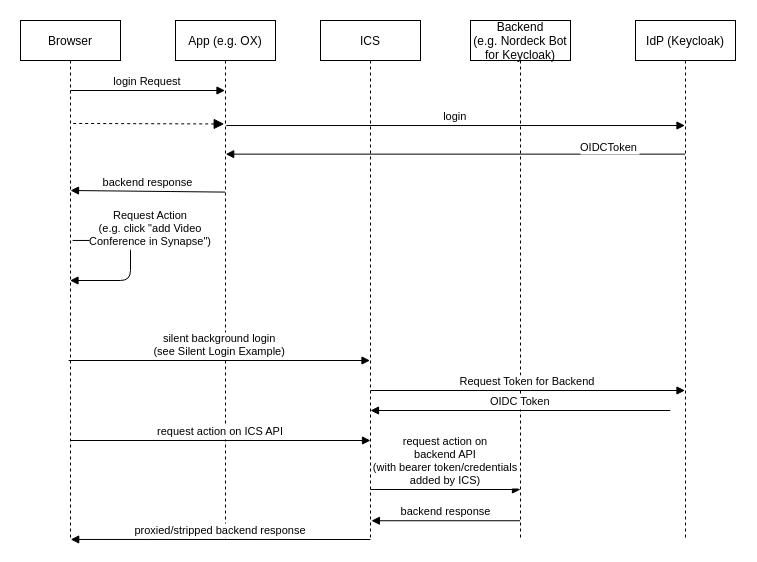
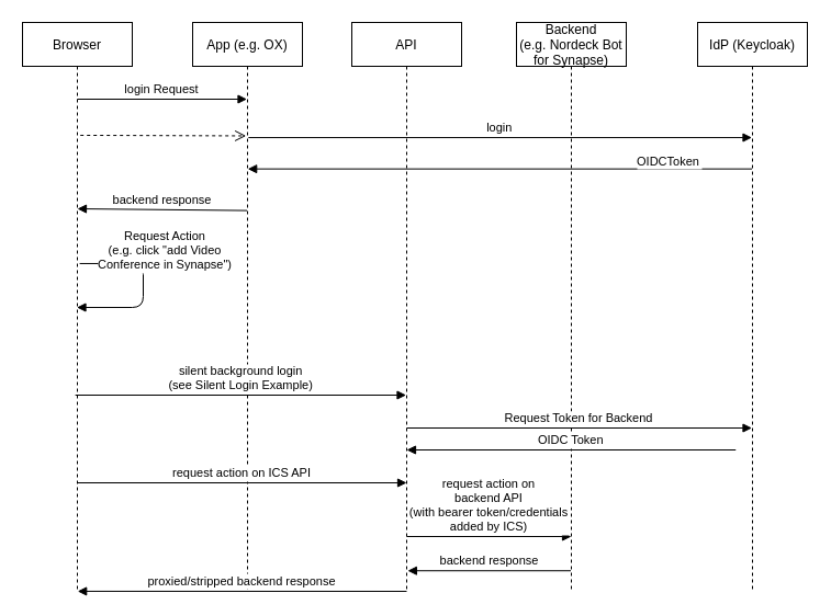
  <mxCell id="0" />
  <mxCell id="1" parent="0" />
  <mxCell id="2" value="App (e.g. OX)" style="shape=umlLifeline;perimeter=lifelinePerimeter;container=1;collapsible=0;recursiveResize=0;rounded=0;shadow=0;strokeWidth=1;" parent="1" vertex="1"><mxGeometry x="175" y="20" width="100" height="520" as="geometry" /></mxCell>
  <mxCell id="3" value="silent background login&#10;(see Silent Login Example)" style="verticalAlign=bottom;endArrow=block;shadow=0;strokeWidth=1;exitX=0.508;exitY=0.202;exitDx=0;exitDy=0;exitPerimeter=0;" parent="2" target="14" edge="1"><mxGeometry relative="1" as="geometry"><mxPoint x="-106.85" y="340.0" as="sourcePoint" /><mxPoint x="206.85" y="340.0" as="targetPoint" /></mxGeometry></mxCell>
  <mxCell id="4" value="backend response" style="verticalAlign=bottom;endArrow=block;shadow=0;strokeWidth=1;exitX=0.495;exitY=0.33;exitDx=0;exitDy=0;exitPerimeter=0;" parent="2" source="2" edge="1"><mxGeometry relative="1" as="geometry"><mxPoint x="45.9" y="171" as="sourcePoint" /><mxPoint x="-105" y="170" as="targetPoint" /></mxGeometry></mxCell>
- <mxCell id="5" value="Backend&#10;(e.g. Nordeck Bot&#10;for Keycloak)" style="shape=umlLifeline;perimeter=lifelinePerimeter;container=1;collapsible=0;recursiveResize=0;rounded=0;shadow=0;strokeWidth=1;" parent="1" vertex="1"><mxGeometry x="470" y="20" width="100" height="520" as="geometry" /></mxCell>
+ <mxCell id="5" value="Backend&#10;(e.g. Nordeck Bot&#10;for Synapse)" style="shape=umlLifeline;perimeter=lifelinePerimeter;container=1;collapsible=0;recursiveResize=0;rounded=0;shadow=0;strokeWidth=1;" parent="1" vertex="1"><mxGeometry x="470" y="20" width="100" height="520" as="geometry" /></mxCell>
  <mxCell id="6" value="request action on&#10;backend API&#10;(with bearer token/credentials&#10;added by ICS)" style="verticalAlign=bottom;endArrow=block;shadow=0;strokeWidth=1;" parent="5" edge="1"><mxGeometry relative="1" as="geometry"><mxPoint x="-100.0" y="469" as="sourcePoint" /><mxPoint x="50" y="469" as="targetPoint" /></mxGeometry></mxCell>
  <mxCell id="7" value="login Request" style="verticalAlign=bottom;endArrow=block;shadow=0;strokeWidth=1;" parent="1" target="2" edge="1"><mxGeometry relative="1" as="geometry"><mxPoint x="70" y="90" as="sourcePoint" /><mxPoint x="230" y="90" as="targetPoint" /></mxGeometry></mxCell>
  <mxCell id="8" value="Browser" style="shape=umlLifeline;perimeter=lifelinePerimeter;container=1;collapsible=0;recursiveResize=0;rounded=0;shadow=0;strokeWidth=1;" parent="1" vertex="1"><mxGeometry x="20" y="20" width="100" height="520" as="geometry" /></mxCell>
  <mxCell id="9" value="IdP (Keycloak)" style="shape=umlLifeline;perimeter=lifelinePerimeter;container=1;collapsible=0;recursiveResize=0;rounded=0;shadow=0;strokeWidth=1;" parent="1" vertex="1"><mxGeometry x="635" y="20" width="100" height="520" as="geometry" /></mxCell>
  <mxCell id="10" value="login" style="verticalAlign=bottom;endArrow=block;shadow=0;strokeWidth=1;exitX=0.508;exitY=0.202;exitDx=0;exitDy=0;exitPerimeter=0;" parent="1" source="2" target="9" edge="1"><mxGeometry relative="1" as="geometry"><mxPoint x="230" y="110" as="sourcePoint" /><mxPoint x="380" y="110" as="targetPoint" /></mxGeometry></mxCell>
  <mxCell id="11" value="Request Action&#10;(e.g. click &quot;add Video &#10;Conference in Synapse&quot;)" style="verticalAlign=bottom;endArrow=block;shadow=0;strokeWidth=1;exitX=0.521;exitY=0.423;exitDx=0;exitDy=0;exitPerimeter=0;" parent="1" source="8" target="8" edge="1"><mxGeometry x="-0.141" y="20" relative="1" as="geometry"><mxPoint x="70" y="202" as="sourcePoint" /><mxPoint x="130" y="270" as="targetPoint" /><Array as="points"><mxPoint x="130" y="240" /><mxPoint x="130" y="280" /></Array><mxPoint as="offset" /></mxGeometry></mxCell>
  <mxCell id="12" value="OIDCToken" style="verticalAlign=bottom;endArrow=block;shadow=0;strokeWidth=1;entryX=0.502;entryY=0.257;entryDx=0;entryDy=0;entryPerimeter=0;" parent="1" source="9" target="2" edge="1"><mxGeometry x="-0.668" y="2" relative="1" as="geometry"><mxPoint x="540" y="140" as="sourcePoint" /><mxPoint x="230" y="180" as="targetPoint" /><mxPoint as="offset" /></mxGeometry></mxCell>
- <mxCell id="13" value="" style="verticalAlign=bottom;endArrow=block;dashed=1;endSize=8;exitX=0.527;exitY=0.198;shadow=0;strokeWidth=1;exitDx=0;exitDy=0;exitPerimeter=0;entryX=0.487;entryY=0.199;entryDx=0;entryDy=0;entryPerimeter=0;" parent="1" source="8" target="2" edge="1"><mxGeometry relative="1" as="geometry"><mxPoint x="225" y="110" as="targetPoint" /><mxPoint x="60" y="110" as="sourcePoint" /></mxGeometry></mxCell>
- <mxCell id="14" value="ICS" style="shape=umlLifeline;perimeter=lifelinePerimeter;container=1;collapsible=0;recursiveResize=0;rounded=0;shadow=0;strokeWidth=1;" parent="1" vertex="1"><mxGeometry x="320" y="20" width="100" height="520" as="geometry" /></mxCell>
+ <mxCell id="13" value="" style="verticalAlign=bottom;endArrow=open;dashed=1;endSize=8;exitX=0.527;exitY=0.198;shadow=0;strokeWidth=1;exitDx=0;exitDy=0;exitPerimeter=0;entryX=0.487;entryY=0.199;entryDx=0;entryDy=0;entryPerimeter=0;" parent="1" source="8" target="2" edge="1"><mxGeometry relative="1" as="geometry"><mxPoint x="225" y="110" as="targetPoint" /><mxPoint x="60" y="110" as="sourcePoint" /></mxGeometry></mxCell>
+ <mxCell id="14" value="API" style="shape=umlLifeline;perimeter=lifelinePerimeter;container=1;collapsible=0;recursiveResize=0;rounded=0;shadow=0;strokeWidth=1;" parent="1" vertex="1"><mxGeometry x="320" y="20" width="100" height="520" as="geometry" /></mxCell>
  <mxCell id="15" value="OIDC Token" style="verticalAlign=bottom;endArrow=block;shadow=0;strokeWidth=1;" parent="14" edge="1"><mxGeometry relative="1" as="geometry"><mxPoint x="349.75" y="390" as="sourcePoint" /><mxPoint x="50" y="390" as="targetPoint" /></mxGeometry></mxCell>
  <mxCell id="16" value="Request Token for Backend" style="verticalAlign=bottom;endArrow=block;shadow=0;strokeWidth=1;exitX=0.508;exitY=0.202;exitDx=0;exitDy=0;exitPerimeter=0;" parent="1" target="9" edge="1"><mxGeometry relative="1" as="geometry"><mxPoint x="370" y="390" as="sourcePoint" /><mxPoint x="500" y="390" as="targetPoint" /></mxGeometry></mxCell>
  <mxCell id="17" value="request action on ICS API" style="verticalAlign=bottom;endArrow=block;shadow=0;strokeWidth=1;" parent="1" edge="1"><mxGeometry relative="1" as="geometry"><mxPoint x="70" y="440" as="sourcePoint" /><mxPoint x="370" y="440" as="targetPoint" /></mxGeometry></mxCell>
  <mxCell id="18" value="backend response" style="verticalAlign=bottom;endArrow=block;shadow=0;strokeWidth=1;entryX=0.509;entryY=0.962;entryDx=0;entryDy=0;entryPerimeter=0;" parent="1" source="5" target="14" edge="1"><mxGeometry relative="1" as="geometry"><mxPoint x="500" y="500" as="sourcePoint" /><mxPoint x="370" y="500" as="targetPoint" /></mxGeometry></mxCell>
  <mxCell id="19" value="proxied/stripped backend response" style="verticalAlign=bottom;endArrow=block;shadow=0;strokeWidth=1;entryX=0.502;entryY=0.998;entryDx=0;entryDy=0;entryPerimeter=0;" parent="1" target="8" edge="1"><mxGeometry relative="1" as="geometry"><mxPoint x="370" y="539" as="sourcePoint" /><mxPoint x="240" y="520" as="targetPoint" /></mxGeometry></mxCell>
